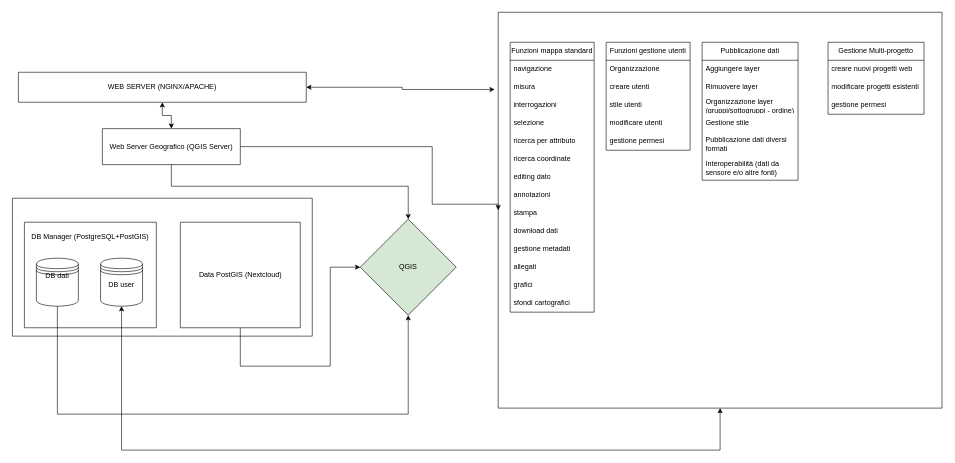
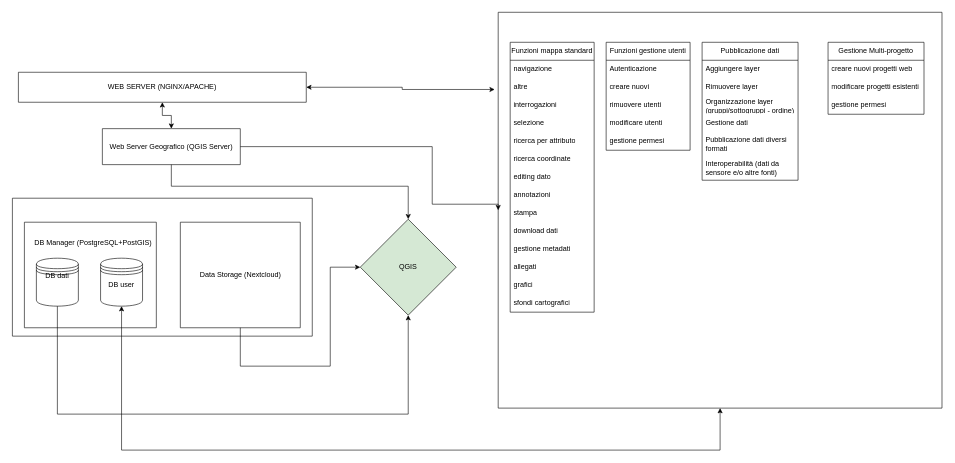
  <mxCell id="0" />
  <mxCell id="1" parent="0" />
  <mxCell id="2" style="edgeStyle=orthogonalEdgeStyle;rounded=0;orthogonalLoop=1;jettySize=auto;html=1;exitX=0.5;exitY=1;exitDx=0;exitDy=0;entryX=0.5;entryY=0;entryDx=0;entryDy=0;startArrow=classic;startFill=1;" edge="1" parent="1" source="3" target="7"><mxGeometry relative="1" as="geometry" /></mxCell>
  <mxCell id="3" value="" style="swimlane;startSize=0;" vertex="1" parent="1"><mxGeometry x="30" y="120" width="480" height="50" as="geometry"><mxRectangle x="40" y="40" width="50" height="40" as="alternateBounds" /></mxGeometry></mxCell>
  <mxCell id="4" value="WEB SERVER (NGINX/APACHE)" style="text;html=1;align=center;verticalAlign=middle;whiteSpace=wrap;rounded=0;" vertex="1" parent="3"><mxGeometry x="10" y="10" width="460" height="30" as="geometry" /></mxCell>
  <mxCell id="5" style="edgeStyle=orthogonalEdgeStyle;rounded=0;orthogonalLoop=1;jettySize=auto;html=1;exitX=0.5;exitY=1;exitDx=0;exitDy=0;entryX=0.5;entryY=0;entryDx=0;entryDy=0;" edge="1" parent="1" source="7" target="51"><mxGeometry relative="1" as="geometry"><Array as="points"><mxPoint x="285" y="310" /><mxPoint x="680" y="310" /></Array></mxGeometry></mxCell>
  <mxCell id="6" style="edgeStyle=orthogonalEdgeStyle;rounded=0;orthogonalLoop=1;jettySize=auto;html=1;exitX=1;exitY=0.5;exitDx=0;exitDy=0;entryX=0;entryY=0.5;entryDx=0;entryDy=0;" edge="1" parent="1" source="7" target="18"><mxGeometry relative="1" as="geometry"><Array as="points"><mxPoint x="720" y="244" /><mxPoint x="720" y="340" /></Array></mxGeometry></mxCell>
  <mxCell id="7" value="" style="swimlane;startSize=0;" vertex="1" parent="1"><mxGeometry x="170" y="214" width="230" height="60" as="geometry" /></mxCell>
  <mxCell id="8" value="Web Server Geografico (QGIS Server)" style="text;html=1;align=center;verticalAlign=middle;whiteSpace=wrap;rounded=0;" vertex="1" parent="7"><mxGeometry x="5" y="15" width="220" height="30" as="geometry" /></mxCell>
  <mxCell id="9" value="" style="swimlane;startSize=0;" vertex="1" parent="1"><mxGeometry x="20" y="330" width="500" height="230" as="geometry" /></mxCell>
  <mxCell id="10" value="" style="swimlane;startSize=0;" vertex="1" parent="9"><mxGeometry x="280" y="40" width="200" height="176" as="geometry" /></mxCell>
- <mxCell id="11" value="Data PostGIS (Nextcloud)" style="text;html=1;align=center;verticalAlign=middle;resizable=0;points=[];autosize=1;strokeColor=none;fillColor=none;" vertex="1" parent="10"><mxGeometry x="20" y="73" width="160" height="30" as="geometry" /></mxCell>
+ <mxCell id="11" value="Data Storage (Nextcloud)" style="text;html=1;align=center;verticalAlign=middle;resizable=0;points=[];autosize=1;strokeColor=none;fillColor=none;" vertex="1" parent="10"><mxGeometry x="20" y="73" width="160" height="30" as="geometry" /></mxCell>
  <mxCell id="12" value="" style="swimlane;startSize=0;" vertex="1" parent="9"><mxGeometry x="20" y="40" width="220" height="176" as="geometry" /></mxCell>
  <mxCell id="13" value="" style="shape=datastore;whiteSpace=wrap;html=1;" vertex="1" parent="12"><mxGeometry x="20" y="60" width="70" height="80" as="geometry" /></mxCell>
  <mxCell id="14" value="DB dati" style="text;html=1;align=center;verticalAlign=middle;whiteSpace=wrap;rounded=0;" vertex="1" parent="12"><mxGeometry x="25" y="75" width="60" height="30" as="geometry" /></mxCell>
  <mxCell id="15" value="" style="shape=datastore;whiteSpace=wrap;html=1;" vertex="1" parent="12"><mxGeometry x="127" y="60" width="70" height="80" as="geometry" /></mxCell>
  <mxCell id="16" value="DB user" style="text;html=1;align=center;verticalAlign=middle;whiteSpace=wrap;rounded=0;" vertex="1" parent="12"><mxGeometry x="132" y="90" width="60" height="30" as="geometry" /></mxCell>
- <mxCell id="17" value="DB Manager (PostgreSQL+PostGIS)" style="text;html=1;align=center;verticalAlign=middle;whiteSpace=wrap;rounded=0;" vertex="1" parent="12"><mxGeometry x="10" y="10" width="200" height="30" as="geometry" /></mxCell>
+ <mxCell id="17" value="DB Manager (PostgreSQL+PostGIS)" style="text;html=1;align=center;verticalAlign=middle;whiteSpace=wrap;rounded=0;" vertex="1" parent="12"><mxGeometry x="15" y="20" width="200" height="30" as="geometry" /></mxCell>
  <mxCell id="18" value="" style="swimlane;startSize=0;" vertex="1" parent="1"><mxGeometry x="830" y="20" width="740" height="660" as="geometry" /></mxCell>
  <mxCell id="19" value="Funzioni mappa standard" style="swimlane;fontStyle=0;childLayout=stackLayout;horizontal=1;startSize=30;horizontalStack=0;resizeParent=1;resizeParentMax=0;resizeLast=0;collapsible=1;marginBottom=0;whiteSpace=wrap;html=1;" vertex="1" parent="18"><mxGeometry x="20" y="50" width="140" height="450" as="geometry" /></mxCell>
  <mxCell id="20" value="navigazione" style="text;strokeColor=none;fillColor=none;align=left;verticalAlign=middle;spacingLeft=4;spacingRight=4;overflow=hidden;points=[[0,0.5],[1,0.5]];portConstraint=eastwest;rotatable=0;whiteSpace=wrap;html=1;" vertex="1" parent="19"><mxGeometry y="30" width="140" height="30" as="geometry" /></mxCell>
- <mxCell id="21" value="misura" style="text;strokeColor=none;fillColor=none;align=left;verticalAlign=middle;spacingLeft=4;spacingRight=4;overflow=hidden;points=[[0,0.5],[1,0.5]];portConstraint=eastwest;rotatable=0;whiteSpace=wrap;html=1;" vertex="1" parent="19"><mxGeometry y="60" width="140" height="30" as="geometry" /></mxCell>
+ <mxCell id="21" value="altre" style="text;strokeColor=none;fillColor=none;align=left;verticalAlign=middle;spacingLeft=4;spacingRight=4;overflow=hidden;points=[[0,0.5],[1,0.5]];portConstraint=eastwest;rotatable=0;whiteSpace=wrap;html=1;" vertex="1" parent="19"><mxGeometry y="60" width="140" height="30" as="geometry" /></mxCell>
  <mxCell id="22" value="interrogazioni" style="text;strokeColor=none;fillColor=none;align=left;verticalAlign=middle;spacingLeft=4;spacingRight=4;overflow=hidden;points=[[0,0.5],[1,0.5]];portConstraint=eastwest;rotatable=0;whiteSpace=wrap;html=1;" vertex="1" parent="19"><mxGeometry y="90" width="140" height="30" as="geometry" /></mxCell>
  <mxCell id="23" value="selezione" style="text;strokeColor=none;fillColor=none;align=left;verticalAlign=middle;spacingLeft=4;spacingRight=4;overflow=hidden;points=[[0,0.5],[1,0.5]];portConstraint=eastwest;rotatable=0;whiteSpace=wrap;html=1;" vertex="1" parent="19"><mxGeometry y="120" width="140" height="30" as="geometry" /></mxCell>
  <mxCell id="24" value="ricerca per attributo" style="text;strokeColor=none;fillColor=none;align=left;verticalAlign=middle;spacingLeft=4;spacingRight=4;overflow=hidden;points=[[0,0.5],[1,0.5]];portConstraint=eastwest;rotatable=0;whiteSpace=wrap;html=1;" vertex="1" parent="19"><mxGeometry y="150" width="140" height="30" as="geometry" /></mxCell>
  <mxCell id="25" value="ricerca coordinate" style="text;strokeColor=none;fillColor=none;align=left;verticalAlign=middle;spacingLeft=4;spacingRight=4;overflow=hidden;points=[[0,0.5],[1,0.5]];portConstraint=eastwest;rotatable=0;whiteSpace=wrap;html=1;" vertex="1" parent="19"><mxGeometry y="180" width="140" height="30" as="geometry" /></mxCell>
  <mxCell id="26" value="editing dato" style="text;strokeColor=none;fillColor=none;align=left;verticalAlign=middle;spacingLeft=4;spacingRight=4;overflow=hidden;points=[[0,0.5],[1,0.5]];portConstraint=eastwest;rotatable=0;whiteSpace=wrap;html=1;" vertex="1" parent="19"><mxGeometry y="210" width="140" height="30" as="geometry" /></mxCell>
  <mxCell id="27" value="annotazioni" style="text;strokeColor=none;fillColor=none;align=left;verticalAlign=middle;spacingLeft=4;spacingRight=4;overflow=hidden;points=[[0,0.5],[1,0.5]];portConstraint=eastwest;rotatable=0;whiteSpace=wrap;html=1;" vertex="1" parent="19"><mxGeometry y="240" width="140" height="30" as="geometry" /></mxCell>
  <mxCell id="28" value="stampa" style="text;strokeColor=none;fillColor=none;align=left;verticalAlign=middle;spacingLeft=4;spacingRight=4;overflow=hidden;points=[[0,0.5],[1,0.5]];portConstraint=eastwest;rotatable=0;whiteSpace=wrap;html=1;" vertex="1" parent="19"><mxGeometry y="270" width="140" height="30" as="geometry" /></mxCell>
  <mxCell id="29" value="download dati" style="text;strokeColor=none;fillColor=none;align=left;verticalAlign=middle;spacingLeft=4;spacingRight=4;overflow=hidden;points=[[0,0.5],[1,0.5]];portConstraint=eastwest;rotatable=0;whiteSpace=wrap;html=1;" vertex="1" parent="19"><mxGeometry y="300" width="140" height="30" as="geometry" /></mxCell>
  <mxCell id="30" value="gestione metadati" style="text;strokeColor=none;fillColor=none;align=left;verticalAlign=middle;spacingLeft=4;spacingRight=4;overflow=hidden;points=[[0,0.5],[1,0.5]];portConstraint=eastwest;rotatable=0;whiteSpace=wrap;html=1;" vertex="1" parent="19"><mxGeometry y="330" width="140" height="30" as="geometry" /></mxCell>
  <mxCell id="31" value="allegati" style="text;strokeColor=none;fillColor=none;align=left;verticalAlign=middle;spacingLeft=4;spacingRight=4;overflow=hidden;points=[[0,0.5],[1,0.5]];portConstraint=eastwest;rotatable=0;whiteSpace=wrap;html=1;" vertex="1" parent="19"><mxGeometry y="360" width="140" height="30" as="geometry" /></mxCell>
  <mxCell id="32" value="grafici" style="text;strokeColor=none;fillColor=none;align=left;verticalAlign=middle;spacingLeft=4;spacingRight=4;overflow=hidden;points=[[0,0.5],[1,0.5]];portConstraint=eastwest;rotatable=0;whiteSpace=wrap;html=1;" vertex="1" parent="19"><mxGeometry y="390" width="140" height="30" as="geometry" /></mxCell>
  <mxCell id="33" value="sfondi cartografici" style="text;strokeColor=none;fillColor=none;align=left;verticalAlign=middle;spacingLeft=4;spacingRight=4;overflow=hidden;points=[[0,0.5],[1,0.5]];portConstraint=eastwest;rotatable=0;whiteSpace=wrap;html=1;" vertex="1" parent="19"><mxGeometry y="420" width="140" height="30" as="geometry" /></mxCell>
  <mxCell id="34" value="Funzioni gestione utenti" style="swimlane;fontStyle=0;childLayout=stackLayout;horizontal=1;startSize=30;horizontalStack=0;resizeParent=1;resizeParentMax=0;resizeLast=0;collapsible=1;marginBottom=0;whiteSpace=wrap;html=1;" vertex="1" parent="18"><mxGeometry x="180" y="50" width="140" height="180" as="geometry" /></mxCell>
- <mxCell id="35" value="Organizzazione" style="text;strokeColor=none;fillColor=none;align=left;verticalAlign=middle;spacingLeft=4;spacingRight=4;overflow=hidden;points=[[0,0.5],[1,0.5]];portConstraint=eastwest;rotatable=0;whiteSpace=wrap;html=1;" vertex="1" parent="34"><mxGeometry y="30" width="140" height="30" as="geometry" /></mxCell>
- <mxCell id="36" value="creare utenti" style="text;strokeColor=none;fillColor=none;align=left;verticalAlign=middle;spacingLeft=4;spacingRight=4;overflow=hidden;points=[[0,0.5],[1,0.5]];portConstraint=eastwest;rotatable=0;whiteSpace=wrap;html=1;" vertex="1" parent="34"><mxGeometry y="60" width="140" height="30" as="geometry" /></mxCell>
- <mxCell id="37" value="stile utenti" style="text;strokeColor=none;fillColor=none;align=left;verticalAlign=middle;spacingLeft=4;spacingRight=4;overflow=hidden;points=[[0,0.5],[1,0.5]];portConstraint=eastwest;rotatable=0;whiteSpace=wrap;html=1;" vertex="1" parent="34"><mxGeometry y="90" width="140" height="30" as="geometry" /></mxCell>
+ <mxCell id="35" value="Autenticazione" style="text;strokeColor=none;fillColor=none;align=left;verticalAlign=middle;spacingLeft=4;spacingRight=4;overflow=hidden;points=[[0,0.5],[1,0.5]];portConstraint=eastwest;rotatable=0;whiteSpace=wrap;html=1;" vertex="1" parent="34"><mxGeometry y="30" width="140" height="30" as="geometry" /></mxCell>
+ <mxCell id="36" value="creare nuovi" style="text;strokeColor=none;fillColor=none;align=left;verticalAlign=middle;spacingLeft=4;spacingRight=4;overflow=hidden;points=[[0,0.5],[1,0.5]];portConstraint=eastwest;rotatable=0;whiteSpace=wrap;html=1;" vertex="1" parent="34"><mxGeometry y="60" width="140" height="30" as="geometry" /></mxCell>
+ <mxCell id="37" value="rimuovere utenti" style="text;strokeColor=none;fillColor=none;align=left;verticalAlign=middle;spacingLeft=4;spacingRight=4;overflow=hidden;points=[[0,0.5],[1,0.5]];portConstraint=eastwest;rotatable=0;whiteSpace=wrap;html=1;" vertex="1" parent="34"><mxGeometry y="90" width="140" height="30" as="geometry" /></mxCell>
  <mxCell id="38" value="modificare utenti" style="text;strokeColor=none;fillColor=none;align=left;verticalAlign=middle;spacingLeft=4;spacingRight=4;overflow=hidden;points=[[0,0.5],[1,0.5]];portConstraint=eastwest;rotatable=0;whiteSpace=wrap;html=1;" vertex="1" parent="34"><mxGeometry y="120" width="140" height="30" as="geometry" /></mxCell>
  <mxCell id="39" value="gestione permesi" style="text;strokeColor=none;fillColor=none;align=left;verticalAlign=middle;spacingLeft=4;spacingRight=4;overflow=hidden;points=[[0,0.5],[1,0.5]];portConstraint=eastwest;rotatable=0;whiteSpace=wrap;html=1;" vertex="1" parent="34"><mxGeometry y="150" width="140" height="30" as="geometry" /></mxCell>
  <mxCell id="40" value="Gestione Multi-progetto" style="swimlane;fontStyle=0;childLayout=stackLayout;horizontal=1;startSize=30;horizontalStack=0;resizeParent=1;resizeParentMax=0;resizeLast=0;collapsible=1;marginBottom=0;whiteSpace=wrap;html=1;" vertex="1" parent="18"><mxGeometry x="550" y="50" width="160" height="120" as="geometry" /></mxCell>
  <mxCell id="41" value="creare nuovi progetti web" style="text;strokeColor=none;fillColor=none;align=left;verticalAlign=middle;spacingLeft=4;spacingRight=4;overflow=hidden;points=[[0,0.5],[1,0.5]];portConstraint=eastwest;rotatable=0;whiteSpace=wrap;html=1;" vertex="1" parent="40"><mxGeometry y="30" width="160" height="30" as="geometry" /></mxCell>
  <mxCell id="42" value="modificare progetti esistenti" style="text;strokeColor=none;fillColor=none;align=left;verticalAlign=middle;spacingLeft=4;spacingRight=4;overflow=hidden;points=[[0,0.5],[1,0.5]];portConstraint=eastwest;rotatable=0;whiteSpace=wrap;html=1;" vertex="1" parent="40"><mxGeometry y="60" width="160" height="30" as="geometry" /></mxCell>
  <mxCell id="43" value="gestione permesi" style="text;strokeColor=none;fillColor=none;align=left;verticalAlign=middle;spacingLeft=4;spacingRight=4;overflow=hidden;points=[[0,0.5],[1,0.5]];portConstraint=eastwest;rotatable=0;whiteSpace=wrap;html=1;" vertex="1" parent="40"><mxGeometry y="90" width="160" height="30" as="geometry" /></mxCell>
  <mxCell id="44" value="Pubblicazione dati" style="swimlane;fontStyle=0;childLayout=stackLayout;horizontal=1;startSize=30;horizontalStack=0;resizeParent=1;resizeParentMax=0;resizeLast=0;collapsible=1;marginBottom=0;whiteSpace=wrap;html=1;" vertex="1" parent="18"><mxGeometry x="340" y="50" width="160" height="230" as="geometry" /></mxCell>
  <mxCell id="45" value="Aggiungere layer" style="text;strokeColor=none;fillColor=none;align=left;verticalAlign=middle;spacingLeft=4;spacingRight=4;overflow=hidden;points=[[0,0.5],[1,0.5]];portConstraint=eastwest;rotatable=0;whiteSpace=wrap;html=1;" vertex="1" parent="44"><mxGeometry y="30" width="160" height="30" as="geometry" /></mxCell>
  <mxCell id="46" value="Rimuovere layer" style="text;strokeColor=none;fillColor=none;align=left;verticalAlign=middle;spacingLeft=4;spacingRight=4;overflow=hidden;points=[[0,0.5],[1,0.5]];portConstraint=eastwest;rotatable=0;whiteSpace=wrap;html=1;" vertex="1" parent="44"><mxGeometry y="60" width="160" height="30" as="geometry" /></mxCell>
  <mxCell id="47" value="Organizzazione layer (gruppi/sottogruppi - ordine)" style="text;strokeColor=none;fillColor=none;align=left;verticalAlign=middle;spacingLeft=4;spacingRight=4;overflow=hidden;points=[[0,0.5],[1,0.5]];portConstraint=eastwest;rotatable=0;whiteSpace=wrap;html=1;" vertex="1" parent="44"><mxGeometry y="90" width="160" height="30" as="geometry" /></mxCell>
- <mxCell id="48" value="Gestione stile" style="text;strokeColor=none;fillColor=none;align=left;verticalAlign=middle;spacingLeft=4;spacingRight=4;overflow=hidden;points=[[0,0.5],[1,0.5]];portConstraint=eastwest;rotatable=0;whiteSpace=wrap;html=1;" vertex="1" parent="44"><mxGeometry y="120" width="160" height="30" as="geometry" /></mxCell>
+ <mxCell id="48" value="Gestione dati" style="text;strokeColor=none;fillColor=none;align=left;verticalAlign=middle;spacingLeft=4;spacingRight=4;overflow=hidden;points=[[0,0.5],[1,0.5]];portConstraint=eastwest;rotatable=0;whiteSpace=wrap;html=1;" vertex="1" parent="44"><mxGeometry y="120" width="160" height="30" as="geometry" /></mxCell>
  <mxCell id="49" value="Pubblicazione dati diversi formati" style="text;strokeColor=none;fillColor=none;align=left;verticalAlign=middle;spacingLeft=4;spacingRight=4;overflow=hidden;points=[[0,0.5],[1,0.5]];portConstraint=eastwest;rotatable=0;whiteSpace=wrap;html=1;" vertex="1" parent="44"><mxGeometry y="150" width="160" height="40" as="geometry" /></mxCell>
  <mxCell id="50" value="Interoperabilità (dati da sensore e/o altre fonti)" style="text;strokeColor=none;fillColor=none;align=left;verticalAlign=middle;spacingLeft=4;spacingRight=4;overflow=hidden;points=[[0,0.5],[1,0.5]];portConstraint=eastwest;rotatable=0;whiteSpace=wrap;html=1;" vertex="1" parent="44"><mxGeometry y="190" width="160" height="40" as="geometry" /></mxCell>
  <mxCell id="51" value="QGIS" style="rhombus;whiteSpace=wrap;html=1;fillColor=#d5e8d4;" vertex="1" parent="1"><mxGeometry x="600" y="365" width="160" height="160" as="geometry" /></mxCell>
  <mxCell id="52" style="edgeStyle=orthogonalEdgeStyle;rounded=0;orthogonalLoop=1;jettySize=auto;html=1;exitX=0.5;exitY=1;exitDx=0;exitDy=0;entryX=0.5;entryY=1;entryDx=0;entryDy=0;" edge="1" parent="1" source="13" target="51"><mxGeometry relative="1" as="geometry"><mxPoint x="660" y="720" as="targetPoint" /><Array as="points"><mxPoint x="95" y="690" /><mxPoint x="680" y="690" /></Array></mxGeometry></mxCell>
  <mxCell id="53" style="edgeStyle=orthogonalEdgeStyle;rounded=0;orthogonalLoop=1;jettySize=auto;html=1;exitX=0.5;exitY=1;exitDx=0;exitDy=0;" edge="1" parent="1" source="10" target="51"><mxGeometry relative="1" as="geometry"><Array as="points"><mxPoint x="400" y="610" /><mxPoint x="550" y="610" /><mxPoint x="550" y="445" /></Array></mxGeometry></mxCell>
  <mxCell id="54" style="edgeStyle=orthogonalEdgeStyle;rounded=0;orthogonalLoop=1;jettySize=auto;html=1;exitX=0.5;exitY=1;exitDx=0;exitDy=0;startArrow=classic;startFill=1;" edge="1" parent="1" source="15"><mxGeometry relative="1" as="geometry"><mxPoint x="1200" y="680" as="targetPoint" /><Array as="points"><mxPoint x="202" y="750" /><mxPoint x="1200" y="750" /></Array></mxGeometry></mxCell>
  <mxCell id="55" style="edgeStyle=orthogonalEdgeStyle;rounded=0;orthogonalLoop=1;jettySize=auto;html=1;exitX=1;exitY=0.5;exitDx=0;exitDy=0;entryX=-0.008;entryY=0.195;entryDx=0;entryDy=0;entryPerimeter=0;startArrow=classic;startFill=1;" edge="1" parent="1" source="3" target="18"><mxGeometry relative="1" as="geometry" /></mxCell>
